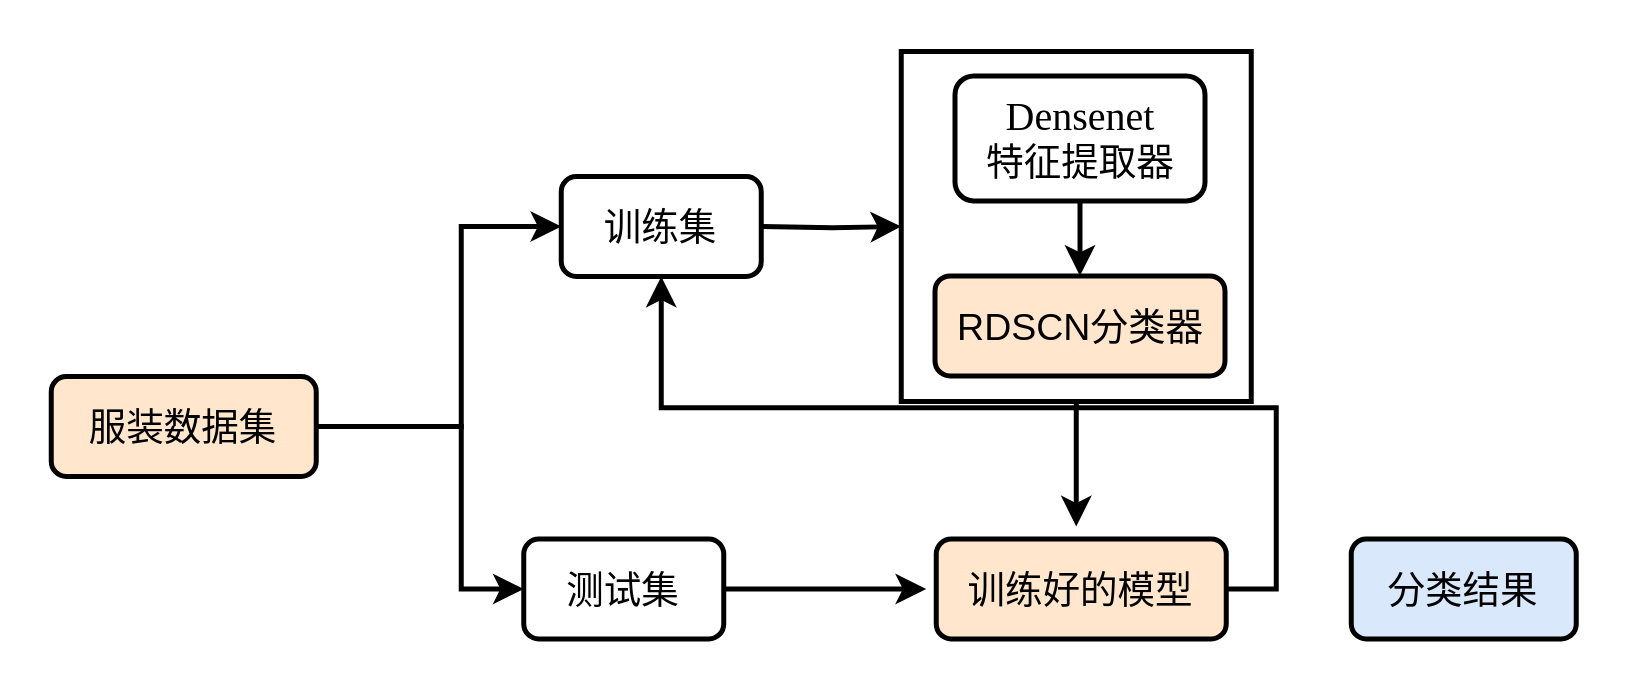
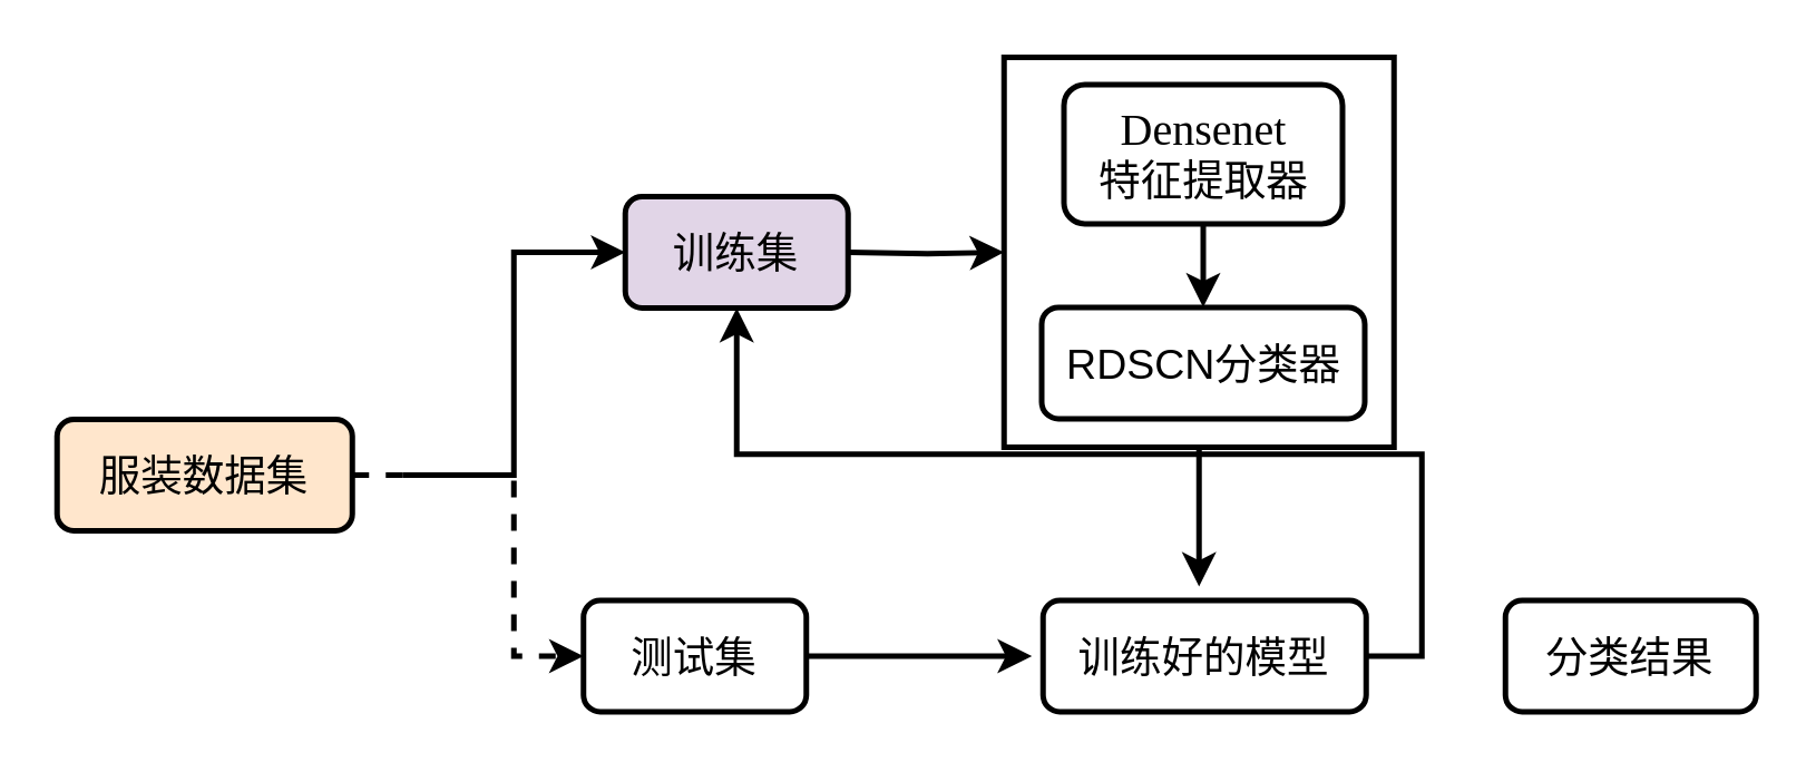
  <mxCell id="0" />
  <mxCell id="1" parent="0" />
  <mxCell id="2" value="" style="whiteSpace=wrap;html=1;aspect=fixed;strokeWidth=2;" vertex="1" parent="1"><mxGeometry x="360" y="20" width="140" height="140" as="geometry" /></mxCell>
  <mxCell id="3" value="服装数据集" style="rounded=1;whiteSpace=wrap;html=1;fontSize=15;strokeWidth=2;fillColor=#ffe6cc;" vertex="1" parent="1"><mxGeometry x="20" y="150" width="106" height="40" as="geometry" /></mxCell>
  <mxCell id="4" value="" style="edgeStyle=orthogonalEdgeStyle;rounded=0;orthogonalLoop=1;jettySize=auto;html=1;fontSize=15;strokeWidth=2;" edge="1" parent="1" target="7"><mxGeometry relative="1" as="geometry"><mxPoint x="144" y="170" as="sourcePoint" /><Array as="points"><mxPoint x="184" y="170" /><mxPoint x="184" y="90" /></Array></mxGeometry></mxCell>
- <mxCell id="5" style="edgeStyle=orthogonalEdgeStyle;rounded=0;orthogonalLoop=1;jettySize=auto;html=1;fontSize=15;strokeWidth=2;exitX=1;exitY=0.5;exitDx=0;exitDy=0;" edge="1" parent="1" source="3" target="9"><mxGeometry relative="1" as="geometry"><mxPoint x="144" y="170" as="sourcePoint" /><Array as="points"><mxPoint x="184" y="170" /><mxPoint x="184" y="235" /></Array></mxGeometry></mxCell>
+ <mxCell id="5" style="edgeStyle=orthogonalEdgeStyle;rounded=0;orthogonalLoop=1;jettySize=auto;html=1;fontSize=15;strokeWidth=2;exitX=1;exitY=0.5;exitDx=0;exitDy=0;dashed=1;" edge="1" parent="1" source="3" target="9"><mxGeometry relative="1" as="geometry"><mxPoint x="144" y="170" as="sourcePoint" /><Array as="points"><mxPoint x="184" y="170" /><mxPoint x="184" y="235" /></Array></mxGeometry></mxCell>
  <mxCell id="6" value="" style="edgeStyle=orthogonalEdgeStyle;rounded=0;orthogonalLoop=1;jettySize=auto;html=1;fontSize=15;strokeWidth=2;" edge="1" parent="1" source="13" target="11"><mxGeometry relative="1" as="geometry" /></mxCell>
- <mxCell id="7" value="训练集" style="whiteSpace=wrap;html=1;rounded=1;fontSize=15;strokeWidth=2;" vertex="1" parent="1"><mxGeometry x="224" y="70" width="80" height="40" as="geometry" /></mxCell>
+ <mxCell id="7" value="训练集" style="whiteSpace=wrap;html=1;rounded=1;fontSize=15;strokeWidth=2;fillColor=#e1d5e7;" vertex="1" parent="1"><mxGeometry x="224" y="70" width="80" height="40" as="geometry" /></mxCell>
  <mxCell id="8" style="edgeStyle=orthogonalEdgeStyle;rounded=0;orthogonalLoop=1;jettySize=auto;html=1;exitX=1;exitY=0.5;exitDx=0;exitDy=0;fontSize=15;strokeWidth=2;" edge="1" parent="1" source="9"><mxGeometry relative="1" as="geometry"><mxPoint x="370" y="235" as="targetPoint" /></mxGeometry></mxCell>
  <mxCell id="9" value="测试集" style="whiteSpace=wrap;html=1;rounded=1;fontSize=15;strokeWidth=2;" vertex="1" parent="1"><mxGeometry x="209" y="215" width="80" height="40" as="geometry" /></mxCell>
  <mxCell id="10" value="" style="edgeStyle=orthogonalEdgeStyle;rounded=0;orthogonalLoop=1;jettySize=auto;html=1;fontSize=15;strokeWidth=2;exitX=1;exitY=0.5;exitDx=0;exitDy=0;" edge="1" parent="1" source="15" target="7"><mxGeometry relative="1" as="geometry" /></mxCell>
- <mxCell id="11" value="RDSCN分类器" style="whiteSpace=wrap;html=1;rounded=1;fontSize=15;strokeWidth=2;fillColor=#ffe6cc;" vertex="1" parent="1"><mxGeometry x="373.5" y="109.75" width="116" height="40" as="geometry" /></mxCell>
- <mxCell id="12" value="分类结果" style="whiteSpace=wrap;html=1;rounded=1;fontSize=15;strokeWidth=2;fillColor=#dae8fc;" vertex="1" parent="1"><mxGeometry x="540" y="215" width="90" height="40" as="geometry" /></mxCell>
+ <mxCell id="11" value="RDSCN分类器" style="whiteSpace=wrap;html=1;rounded=1;fontSize=15;strokeWidth=2;" vertex="1" parent="1"><mxGeometry x="373.5" y="109.75" width="116" height="40" as="geometry" /></mxCell>
+ <mxCell id="12" value="分类结果" style="whiteSpace=wrap;html=1;rounded=1;fontSize=15;strokeWidth=2;" vertex="1" parent="1"><mxGeometry x="540" y="215" width="90" height="40" as="geometry" /></mxCell>
  <mxCell id="13" value="&lt;span style=&quot;caret-color: rgba(0, 0, 0, 0); color: rgba(0, 0, 0, 0); font-family: monospace; font-size: 0px; text-align: start; white-space: nowrap;&quot;&gt;%3CmxGraphModel%3E%3Croot%3E%3CmxCell%20id%3D%220%22%2F%3E%3CmxCell%20id%3D%221%22%20parent%3D%220%22%2F%3E%3CmxCell%20id%3D%222%22%20value%3D%22%22%20style%3D%22whiteSpace%3Dwrap%3Bhtml%3D1%3Baspect%3Dfixed%3BstrokeWidth%3D2%3B%22%20vertex%3D%221%22%20parent%3D%221%22%3E%3CmxGeometry%20x%3D%22400%22%20y%3D%22260%22%20width%3D%22140%22%20height%3D%22140%22%20as%3D%22geometry%22%2F%3E%3C%2FmxCell%3E%3CmxCell%20id%3D%223%22%20value%3D%22%E6%9C%8D%E8%A3%85%E6%95%B0%E6%8D%AE%E9%9B%86%22%20style%3D%22rounded%3D1%3BwhiteSpace%3Dwrap%3Bhtml%3D1%3BfontSize%3D15%3BstrokeWidth%3D2%3B%22%20vertex%3D%221%22%20parent%3D%221%22%3E%3CmxGeometry%20x%3D%2260%22%20y%3D%22390%22%20width%3D%22106%22%20height%3D%2240%22%20as%3D%22geometry%22%2F%3E%3C%2FmxCell%3E%3CmxCell%20id%3D%224%22%20value%3D%22%22%20style%3D%22edgeStyle%3DorthogonalEdgeStyle%3Brounded%3D0%3BorthogonalLoop%3D1%3BjettySize%3Dauto%3Bhtml%3D1%3BfontSize%3D15%3BstrokeWidth%3D2%3B%22%20edge%3D%221%22%20target%3D%227%22%20parent%3D%221%22%3E%3CmxGeometry%20relative%3D%221%22%20as%3D%22geometry%22%3E%3CmxPoint%20x%3D%22184%22%20y%3D%22410%22%20as%3D%22sourcePoint%22%2F%3E%3CArray%20as%3D%22points%22%3E%3CmxPoint%20x%3D%22224%22%20y%3D%22410%22%2F%3E%3CmxPoint%20x%3D%22224%22%20y%3D%22330%22%2F%3E%3C%2FArray%3E%3C%2FmxGeometry%3E%3C%2FmxCell%3E%3CmxCell%20id%3D%225%22%20style%3D%22edgeStyle%3DorthogonalEdgeStyle%3Brounded%3D0%3BorthogonalLoop%3D1%3BjettySize%3Dauto%3Bhtml%3D1%3BfontSize%3D15%3BstrokeWidth%3D2%3BexitX%3D1%3BexitY%3D0.5%3BexitDx%3D0%3BexitDy%3D0%3B%22%20edge%3D%221%22%20source%3D%223%22%20target%3D%229%22%20parent%3D%221%22%3E%3CmxGeometry%20relative%3D%221%22%20as%3D%22geometry%22%3E%3CmxPoint%20x%3D%22184%22%20y%3D%22410%22%20as%3D%22sourcePoint%22%2F%3E%3CArray%20as%3D%22points%22%3E%3CmxPoint%20x%3D%22224%22%20y%3D%22410%22%2F%3E%3CmxPoint%20x%3D%22224%22%20y%3D%22475%22%2F%3E%3C%2FArray%3E%3C%2FmxGeometry%3E%3C%2FmxCell%3E%3CmxCell%20id%3D%226%22%20value%3D%22%22%20style%3D%22edgeStyle%3DorthogonalEdgeStyle%3Brounded%3D0%3BorthogonalLoop%3D1%3BjettySize%3Dauto%3Bhtml%3D1%3BfontSize%3D15%3BstrokeWidth%3D2%3B%22%20edge%3D%221%22%20source%3D%2213%22%20target%3D%2211%22%20parent%3D%221%22%3E%3CmxGeometry%20relative%3D%221%22%20as%3D%22geometry%22%2F%3E%3C%2FmxCell%3E%3CmxCell%20id%3D%227%22%20value%3D%22%E8%AE%AD%E7%BB%83%E9%9B%86%22%20style%3D%22whiteSpace%3Dwrap%3Bhtml%3D1%3Brounded%3D1%3BfontSize%3D15%3BstrokeWidth%3D2%3B%22%20vertex%3D%221%22%20parent%3D%221%22%3E%3CmxGeometry%20x%3D%22264%22%20y%3D%22310%22%20width%3D%2280%22%20height%3D%2240%22%20as%3D%22geometry%22%2F%3E%3C%2FmxCell%3E%3CmxCell%20id%3D%228%22%20style%3D%22edgeStyle%3DorthogonalEdgeStyle%3Brounded%3D0%3BorthogonalLoop%3D1%3BjettySize%3Dauto%3Bhtml%3D1%3BexitX%3D1%3BexitY%3D0.5%3BexitDx%3D0%3BexitDy%3D0%3BfontSize%3D15%3BstrokeWidth%3D2%3B%22%20edge%3D%221%22%20source%3D%229%22%20parent%3D%221%22%3E%3CmxGeometry%20relative%3D%221%22%20as%3D%22geometry%22%3E%3CmxPoint%20x%3D%22410%22%20y%3D%22475%22%20as%3D%22targetPoint%22%2F%3E%3C%2FmxGeometry%3E%3C%2FmxCell%3E%3CmxCell%20id%3D%229%22%20value%3D%22%E6%B5%8B%E8%AF%95%E9%9B%86%22%20style%3D%22whiteSpace%3Dwrap%3Bhtml%3D1%3Brounded%3D1%3BfontSize%3D15%3BstrokeWidth%3D2%3B%22%20vertex%3D%221%22%20parent%3D%221%22%3E%3CmxGeometry%20x%3D%22264%22%20y%3D%22455%22%20width%3D%2280%22%20height%3D%2240%22%20as%3D%22geometry%22%2F%3E%3C%2FmxCell%3E%3CmxCell%20id%3D%2210%22%20value%3D%22%22%20style%3D%22edgeStyle%3DorthogonalEdgeStyle%3Brounded%3D0%3BorthogonalLoop%3D1%3BjettySize%3Dauto%3Bhtml%3D1%3BfontSize%3D15%3BstrokeWidth%3D2%3BexitX%3D1%3BexitY%3D0.5%3BexitDx%3D0%3BexitDy%3D0%3B%22%20edge%3D%221%22%20source%3D%2215%22%20target%3D%2212%22%20parent%3D%221%22%3E%3CmxGeometry%20relative%3D%221%22%20as%3D%22geometry%22%2F%3E%3C%2FmxCell%3E%3CmxCell%20id%3D%2211%22%20value%3D%22SSA-SCN%E5%88%86%E7%B1%BB%E5%99%A8%22%20style%3D%22whiteSpace%3Dwrap%3Bhtml%3D1%3Brounded%3D1%3BfontSize%3D15%3BstrokeWidth%3D2%3B%22%20vertex%3D%221%22%20parent%3D%221%22%3E%3CmxGeometry%20x%3D%22413.5%22%20y%3D%22349.75%22%20width%3D%22116%22%20height%3D%2240%22%20as%3D%22geometry%22%2F%3E%3C%2FmxCell%3E%3CmxCell%20id%3D%2212%22%20value%3D%22%E5%88%86%E7%B1%BB%E7%BB%93%E6%9E%9C%22%20style%3D%22whiteSpace%3Dwrap%3Bhtml%3D1%3Brounded%3D1%3BfontSize%3D15%3BstrokeWidth%3D2%3B%22%20vertex%3D%221%22%20parent%3D%221%22%3E%3CmxGeometry%20x%3D%22580%22%20y%3D%22455%22%20width%3D%2290%22%20height%3D%2240%22%20as%3D%22geometry%22%2F%3E%3C%2FmxCell%3E%3CmxCell%20id%3D%2213%22%20value%3D%22MCCNN%26lt%3Bbr%26gt%3B%E7%89%B9%E5%BE%81%E6%8F%90%E5%8F%96%E5%99%A8%22%20style%3D%22whiteSpace%3Dwrap%3Bhtml%3D1%3Brounded%3D1%3BfontSize%3D15%3BstrokeWidth%3D2%3B%22%20vertex%3D%221%22%20parent%3D%221%22%3E%3CmxGeometry%20x%3D%22421.5%22%20y%3D%22269.75%22%20width%3D%22100%22%20height%3D%2250%22%20as%3D%22geometry%22%2F%3E%3C%2FmxCell%3E%3CmxCell%20id%3D%2214%22%20style%3D%22edgeStyle%3DorthogonalEdgeStyle%3Brounded%3D0%3BorthogonalLoop%3D1%3BjettySize%3Dauto%3Bhtml%3D1%3BfontSize%3D15%3BstrokeWidth%3D2%3BentryX%3D0%3BentryY%3D0.5%3BentryDx%3D0%3BentryDy%3D0%3B%22%20edge%3D%221%22%20target%3D%222%22%20parent%3D%221%22%3E%3CmxGeometry%20relative%3D%221%22%20as%3D%22geometry%22%3E%3CmxPoint%20x%3D%22344%22%20y%3D%22330%22%20as%3D%22sourcePoint%22%2F%3E%3CmxPoint%20x%3D%22390%22%20y%3D%22330%22%20as%3D%22targetPoint%22%2F%3E%3C%2FmxGeometry%3E%3C%2FmxCell%3E%3CmxCell%20id%3D%2215%22%20value%3D%22%E8%AE%AD%E7%BB%83%E5%A5%BD%E7%9A%84%E6%A8%A1%E5%9E%8B%22%20style%3D%22whiteSpace%3Dwrap%3Bhtml%3D1%3Brounded%3D1%3BfontSize%3D15%3BstrokeWidth%3D2%3B%22%20vertex%3D%221%22%20parent%3D%221%22%3E%3CmxGeometry%20x%3D%22414%22%20y%3D%22455%22%20width%3D%22116%22%20height%3D%2240%22%20as%3D%22geometry%22%2F%3E%3C%2FmxCell%3E%3CmxCell%20id%3D%2216%22%20style%3D%22edgeStyle%3DorthogonalEdgeStyle%3Brounded%3D0%3BorthogonalLoop%3D1%3BjettySize%3Dauto%3Bhtml%3D1%3BfontSize%3D15%3BstrokeWidth%3D2%3BexitX%3D0.5%3BexitY%3D1%3BexitDx%3D0%3BexitDy%3D0%3B%22%20edge%3D%221%22%20source%3D%222%22%20parent%3D%221%22%3E%3CmxGeometry%20relative%3D%221%22%20as%3D%22geometry%22%3E%3CmxPoint%20x%3D%22364%22%20y%3D%22350%22%20as%3D%22sourcePoint%22%2F%3E%3CmxPoint%20x%3D%22470%22%20y%3D%22450%22%20as%3D%22targetPoint%22%2F%3E%3C%2FmxGeometry%3E%3C%2FmxCell%3E%3C%2Froot%3E%3C%2FmxGraphModel%3E&lt;/span&gt;&lt;span style=&quot;font-size: 12pt; text-align: start; font-family: &amp;quot;Times New Roman&amp;quot;, serif;&quot; lang=&quot;EN-US&quot;&gt;Densenet&lt;/span&gt;&lt;span style=&quot;font-family: -webkit-standard; font-size: medium; text-align: start;&quot;&gt;&lt;/span&gt;&lt;br&gt;特征提取器" style="whiteSpace=wrap;html=1;rounded=1;fontSize=15;strokeWidth=2;" vertex="1" parent="1"><mxGeometry x="381.5" y="29.75" width="100" height="50" as="geometry" /></mxCell>
  <mxCell id="14" style="edgeStyle=orthogonalEdgeStyle;rounded=0;orthogonalLoop=1;jettySize=auto;html=1;fontSize=15;strokeWidth=2;entryX=0;entryY=0.5;entryDx=0;entryDy=0;" edge="1" parent="1" target="2"><mxGeometry relative="1" as="geometry"><mxPoint x="304" y="90" as="sourcePoint" /><mxPoint x="350" y="90" as="targetPoint" /></mxGeometry></mxCell>
- <mxCell id="15" value="训练好的模型" style="whiteSpace=wrap;html=1;rounded=1;fontSize=15;strokeWidth=2;fillColor=#ffe6cc;" vertex="1" parent="1"><mxGeometry x="374" y="215" width="116" height="40" as="geometry" /></mxCell>
+ <mxCell id="15" value="训练好的模型" style="whiteSpace=wrap;html=1;rounded=1;fontSize=15;strokeWidth=2;" vertex="1" parent="1"><mxGeometry x="374" y="215" width="116" height="40" as="geometry" /></mxCell>
  <mxCell id="16" style="edgeStyle=orthogonalEdgeStyle;rounded=0;orthogonalLoop=1;jettySize=auto;html=1;fontSize=15;strokeWidth=2;exitX=0.5;exitY=1;exitDx=0;exitDy=0;" edge="1" parent="1" source="2"><mxGeometry relative="1" as="geometry"><mxPoint x="324" y="110" as="sourcePoint" /><mxPoint x="430" y="210" as="targetPoint" /></mxGeometry></mxCell>
